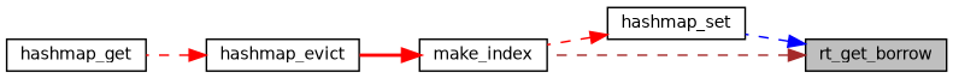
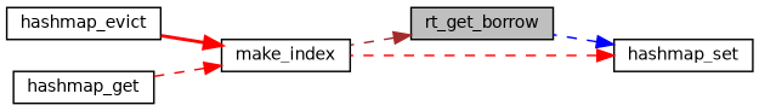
  digraph {
    rankdir=RL
    node [color=black fillcolor=white fontname=Helvetica fontsize=10 shape=record style=filled]
    edge [color=red dir=back fontname=Helvetica fontsize=10 labelfontname=Helvetica labelfontsize=10 style=dashed]
    n1 [fillcolor=grey75 fontcolor=black height=0.2 label=rt_get_borrow width=0.4]
    n2 [height=0.2 label=hashmap_set width=0.4]
    n3 [height=0.2 label=make_index width=0.4]
    n4 [height=0.2 label=hashmap_evict width=0.4]
    n5 [height=0.2 label=hashmap_get width=0.4]
-   n1 -> n2 [color=blue]
+   n2 -> n1 [color=blue]
    n1 -> n3 [color=brown]
    n2 -> n3
    n3 -> n4 [style=bold]
-   n4 -> n5
+   n3 -> n5
  }
